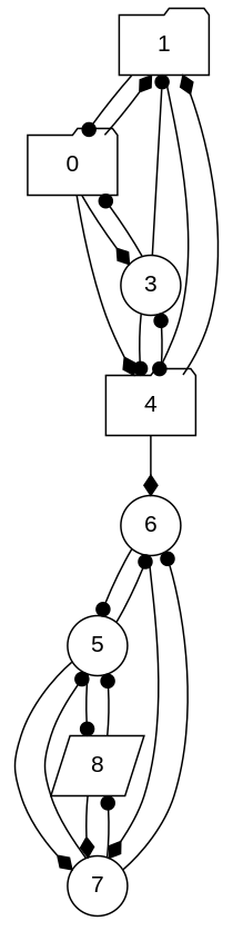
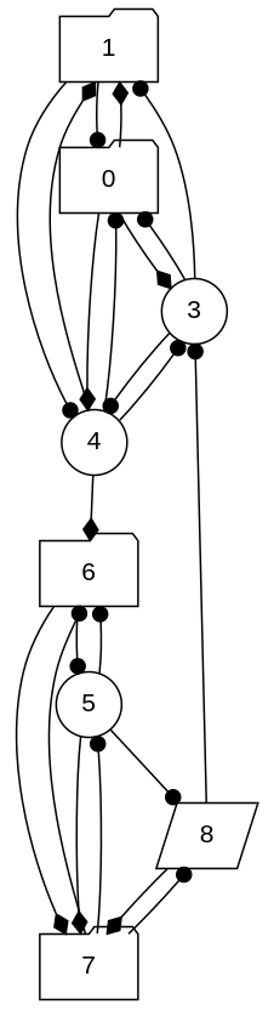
  digraph {
    fontname="Liberation Sans"
    node [fontname="Liberation Sans" shape=circle]
    edge [arrowhead=dot fontname="Liberation Sans"]
    1 [shape=folder]
    n2 [label=0 shape=folder]
-   4 [shape=folder]
+   4
    3
-   6
+   6 [shape=folder]
    5
-   7
+   7 [shape=folder]
    8 [shape=parallelogram]
    1 -> n2
    1 -> 4
    n2 -> 1 [arrowhead=diamond]
    n2 -> 4 [arrowhead=diamond]
    n2 -> 3 [arrowhead=diamond]
    4 -> 1 [arrowhead=diamond]
+   4 -> n2
    4 -> 3
    4 -> 6 [arrowhead=diamond]
    3 -> 1
    3 -> n2
    3 -> 4
    6 -> 5
    6 -> 7 [arrowhead=diamond]
    5 -> 6
    5 -> 7 [arrowhead=diamond]
    5 -> 8
    7 -> 6
    7 -> 5
    7 -> 8
-   8 -> 5
+   8 -> 3
    8 -> 7 [arrowhead=diamond]
  }
